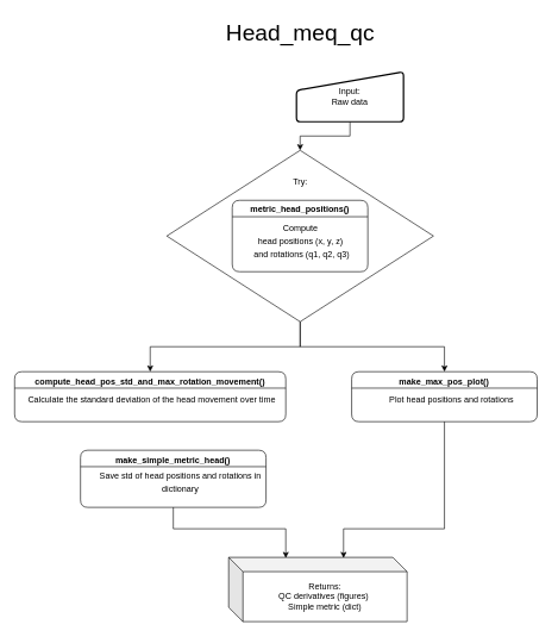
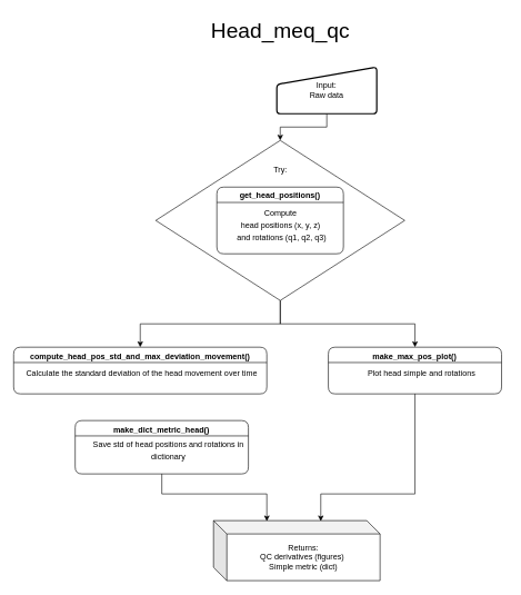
  <mxCell id="0" />
  <mxCell id="1" parent="0" />
  <mxCell id="2" style="edgeStyle=orthogonalEdgeStyle;rounded=0;orthogonalLoop=1;jettySize=auto;html=1;" parent="1" source="18" target="9" edge="1"><mxGeometry relative="1" as="geometry" /></mxCell>
  <mxCell id="3" style="edgeStyle=orthogonalEdgeStyle;rounded=0;orthogonalLoop=1;jettySize=auto;html=1;" parent="1" source="18" target="12" edge="1"><mxGeometry relative="1" as="geometry" /></mxCell>
  <mxCell id="4" value="&lt;font style=&quot;font-size: 32px;&quot;&gt;Head_meq_qc&lt;/font&gt;" style="text;html=1;align=center;verticalAlign=middle;resizable=0;points=[];autosize=1;strokeColor=none;fillColor=none;fontSize=18;fontFamily=Helvetica;" parent="1" vertex="1"><mxGeometry x="305" y="20" width="230" height="50" as="geometry" /></mxCell>
  <mxCell id="5" style="edgeStyle=orthogonalEdgeStyle;rounded=0;orthogonalLoop=1;jettySize=auto;html=1;entryX=0.5;entryY=0;entryDx=0;entryDy=0;" parent="1" source="6" target="18" edge="1"><mxGeometry relative="1" as="geometry" /></mxCell>
  <mxCell id="6" value="Input:&lt;br&gt;Raw data" style="html=1;strokeWidth=2;shape=manualInput;whiteSpace=wrap;rounded=1;size=26;arcSize=11;fontFamily=Helvetica;" parent="1" vertex="1"><mxGeometry x="415" y="100" width="150" height="70" as="geometry" /></mxCell>
  <mxCell id="7" value="" style="group;fontSize=12;" parent="1" vertex="1" connectable="0"><mxGeometry x="20" y="520" width="380" height="70" as="geometry" /></mxCell>
  <mxCell id="8" value="&lt;div style=&quot;border-color: var(--border-color); line-height: 18px;&quot;&gt;&lt;font style=&quot;border-color: var(--border-color);&quot;&gt;Calculate the standard&amp;nbsp;&lt;/font&gt;&lt;font style=&quot;background-color: initial; border-color: var(--border-color);&quot;&gt;deviation&amp;nbsp;&lt;/font&gt;&lt;span style=&quot;background-color: initial;&quot;&gt;of the head&amp;nbsp;&lt;/span&gt;&lt;span style=&quot;background-color: initial; border-color: var(--border-color);&quot;&gt;movement&lt;/span&gt;&lt;span style=&quot;background-color: initial; border-color: var(--border-color);&quot;&gt;&amp;nbsp;over time&lt;/span&gt;&lt;/div&gt;" style="text;html=1;strokeColor=none;fillColor=default;align=center;verticalAlign=middle;whiteSpace=wrap;rounded=0;fontSize=12;spacingTop=5;spacing=0;spacingBottom=5;spacingLeft=10;spacingRight=5;container=0;" parent="7" vertex="1"><mxGeometry y="8.4" width="380.0" height="61.6" as="geometry" /></mxCell>
- <mxCell id="9" value="&lt;font style=&quot;font-size: 12px;&quot;&gt;compute_head_pos_std_and_max_rotation_movement()&lt;/font&gt;" style="swimlane;whiteSpace=wrap;html=1;fontSize=18;container=0;rounded=1;perimeterSpacing=0;fillColor=default;fillStyle=solid;swimlaneLine=1;" parent="7" vertex="1"><mxGeometry width="380.0" height="70.0" as="geometry" /></mxCell>
+ <mxCell id="9" value="&lt;font style=&quot;font-size: 12px;&quot;&gt;compute_head_pos_std_and_max_deviation_movement()&lt;/font&gt;" style="swimlane;whiteSpace=wrap;html=1;fontSize=18;container=0;rounded=1;perimeterSpacing=0;fillColor=default;fillStyle=solid;swimlaneLine=1;" parent="7" vertex="1"><mxGeometry width="380.0" height="70.0" as="geometry" /></mxCell>
  <mxCell id="10" value="" style="group;fontSize=12;" parent="1" vertex="1" connectable="0"><mxGeometry x="500" y="520" width="260" height="70" as="geometry" /></mxCell>
- <mxCell id="11" value="&lt;div style=&quot;border-color: var(--border-color); line-height: 18px;&quot;&gt;Plot head positions&amp;nbsp;&lt;span style=&quot;&quot;&gt;and rotations&lt;/span&gt;&lt;br&gt;&lt;/div&gt;" style="text;html=1;strokeColor=none;fillColor=default;align=center;verticalAlign=middle;whiteSpace=wrap;rounded=0;fontSize=12;spacingTop=5;spacing=0;spacingBottom=5;spacingLeft=10;spacingRight=5;container=0;" parent="10" vertex="1"><mxGeometry y="8.4" width="260" height="61.6" as="geometry" /></mxCell>
+ <mxCell id="11" value="&lt;div style=&quot;border-color: var(--border-color); line-height: 18px;&quot;&gt;Plot head simple&amp;nbsp;&lt;span style=&quot;&quot;&gt;and rotations&lt;/span&gt;&lt;br&gt;&lt;/div&gt;" style="text;html=1;strokeColor=none;fillColor=default;align=center;verticalAlign=middle;whiteSpace=wrap;rounded=0;fontSize=12;spacingTop=5;spacing=0;spacingBottom=5;spacingLeft=10;spacingRight=5;container=0;" parent="10" vertex="1"><mxGeometry y="8.4" width="260" height="61.6" as="geometry" /></mxCell>
  <mxCell id="12" value="&lt;font style=&quot;font-size: 12px;&quot;&gt;make_max_pos_plot()&lt;/font&gt;" style="swimlane;whiteSpace=wrap;html=1;fontSize=18;container=0;rounded=1;perimeterSpacing=0;fillColor=default;fillStyle=solid;swimlaneLine=1;" parent="10" vertex="1"><mxGeometry x="-7.647" width="260" height="70.0" as="geometry" /></mxCell>
  <mxCell id="13" value="" style="group;fontSize=12;" parent="1" vertex="1" connectable="0"><mxGeometry x="120" y="630" width="260" height="80" as="geometry" /></mxCell>
  <mxCell id="14" value="&lt;div style=&quot;border-color: var(--border-color); line-height: 18px;&quot;&gt;Save std of head positions&amp;nbsp;&lt;span style=&quot;&quot;&gt;and rotations in dictionary&lt;/span&gt;&lt;br&gt;&lt;/div&gt;" style="text;html=1;strokeColor=none;fillColor=default;align=center;verticalAlign=middle;whiteSpace=wrap;rounded=0;fontSize=12;spacingTop=5;spacing=0;spacingBottom=5;spacingLeft=10;spacingRight=5;container=0;" parent="13" vertex="1"><mxGeometry y="9.6" width="260" height="70.4" as="geometry" /></mxCell>
- <mxCell id="15" value="&lt;font style=&quot;font-size: 12px;&quot;&gt;make_simple_metric_head()&lt;/font&gt;" style="swimlane;whiteSpace=wrap;html=1;fontSize=18;container=0;rounded=1;perimeterSpacing=0;fillColor=default;fillStyle=solid;swimlaneLine=1;" parent="13" vertex="1"><mxGeometry x="-7.647" width="260" height="80.0" as="geometry" /></mxCell>
+ <mxCell id="15" value="&lt;font style=&quot;font-size: 12px;&quot;&gt;make_dict_metric_head()&lt;/font&gt;" style="swimlane;whiteSpace=wrap;html=1;fontSize=18;container=0;rounded=1;perimeterSpacing=0;fillColor=default;fillStyle=solid;swimlaneLine=1;" parent="13" vertex="1"><mxGeometry x="-7.647" width="260" height="80.0" as="geometry" /></mxCell>
  <mxCell id="16" value="Try:" style="text;html=1;align=center;verticalAlign=middle;resizable=0;points=[];autosize=1;strokeColor=none;fillColor=none;" parent="1" vertex="1"><mxGeometry x="400" width="40" height="30" as="geometry" y="220" /></mxCell>
  <mxCell id="17" value="" style="group" parent="1" vertex="1" connectable="0"><mxGeometry x="233.25" y="210" width="431.75" height="270" as="geometry" /></mxCell>
  <mxCell id="18" value="" style="rhombus;whiteSpace=wrap;html=1;" parent="17" vertex="1"><mxGeometry width="373.75" height="240" as="geometry" /></mxCell>
  <mxCell id="19" value="" style="group;fontSize=12;" parent="17" vertex="1" connectable="0"><mxGeometry x="91.75" y="70" width="340" height="200" as="geometry" /></mxCell>
  <mxCell id="20" value="&lt;div style=&quot;border-color: var(--border-color); line-height: 18px;&quot;&gt;Compute&amp;nbsp;&lt;/div&gt;&lt;div style=&quot;border-color: var(--border-color); line-height: 18px;&quot;&gt;head&amp;nbsp;positions (x, y, z)&amp;nbsp;&lt;/div&gt;&lt;div style=&quot;border-color: var(--border-color); line-height: 18px;&quot;&gt;and rotations (q1, q2, q3)&lt;/div&gt;" style="text;html=1;strokeColor=none;fillColor=default;align=center;verticalAlign=middle;whiteSpace=wrap;rounded=0;fontSize=12;spacingTop=5;spacing=0;spacingBottom=5;spacingLeft=10;spacingRight=5;container=0;" parent="19" vertex="1"><mxGeometry y="14.4" width="190" height="85.6" as="geometry" /></mxCell>
- <mxCell id="21" value="&lt;div style=&quot;font-size: 12px; line-height: 18px;&quot;&gt;metric_head_positions()&lt;/div&gt;" style="swimlane;whiteSpace=wrap;html=1;fontSize=18;container=0;rounded=1;perimeterSpacing=0;fillColor=default;fillStyle=solid;swimlaneLine=1;" parent="19" vertex="1"><mxGeometry width="190" height="100" as="geometry" /></mxCell>
+ <mxCell id="21" value="&lt;div style=&quot;font-size: 12px; line-height: 18px;&quot;&gt;get_head_positions()&lt;/div&gt;" style="swimlane;whiteSpace=wrap;html=1;fontSize=18;container=0;rounded=1;perimeterSpacing=0;fillColor=default;fillStyle=solid;swimlaneLine=1;" parent="19" vertex="1"><mxGeometry width="190" height="100" as="geometry" /></mxCell>
  <mxCell id="22" value="Try:" style="text;html=1;align=center;verticalAlign=middle;resizable=0;points=[];autosize=1;strokeColor=none;fillColor=none;" parent="17" vertex="1"><mxGeometry x="166.88" y="30" width="40" height="30" as="geometry" /></mxCell>
  <mxCell id="23" value="&lt;div style=&quot;border-color: var(--border-color);&quot;&gt;Returns:&lt;/div&gt;&lt;div style=&quot;border-color: var(--border-color);&quot;&gt;QC derivatives (figures)&amp;nbsp;&lt;/div&gt;&lt;div style=&quot;border-color: var(--border-color);&quot;&gt;Simple metric (dict)&lt;/div&gt;" style="shape=cube;whiteSpace=wrap;html=1;boundedLbl=1;backgroundOutline=1;darkOpacity=0.05;darkOpacity2=0.1;" parent="1" vertex="1"><mxGeometry x="320" y="780" width="250" height="90" as="geometry" /></mxCell>
  <mxCell id="24" style="edgeStyle=orthogonalEdgeStyle;rounded=0;orthogonalLoop=1;jettySize=auto;html=1;entryX=0.644;entryY=0.011;entryDx=0;entryDy=0;entryPerimeter=0;" parent="1" source="12" target="23" edge="1"><mxGeometry relative="1" as="geometry"><Array as="points"><mxPoint x="622" y="740" /><mxPoint x="481" y="740" /></Array></mxGeometry></mxCell>
  <mxCell id="25" style="edgeStyle=orthogonalEdgeStyle;rounded=0;orthogonalLoop=1;jettySize=auto;html=1;entryX=0.32;entryY=0.011;entryDx=0;entryDy=0;entryPerimeter=0;" parent="1" source="15" target="23" edge="1"><mxGeometry relative="1" as="geometry"><Array as="points"><mxPoint x="242" y="740" /><mxPoint x="400" y="740" /></Array></mxGeometry></mxCell>
